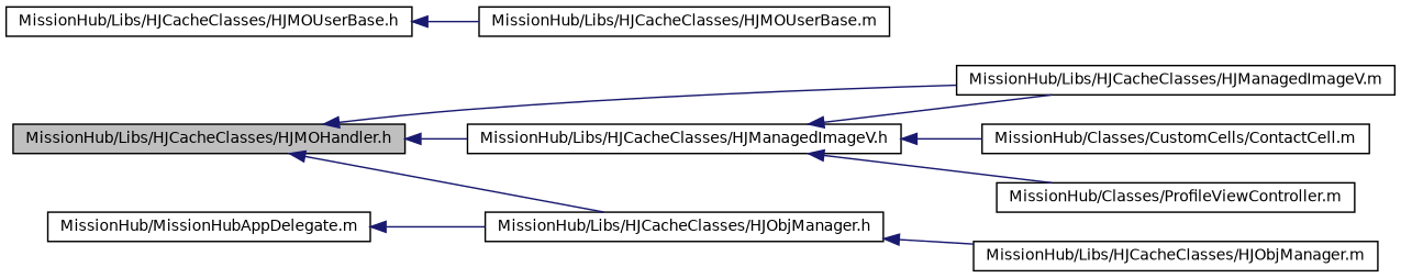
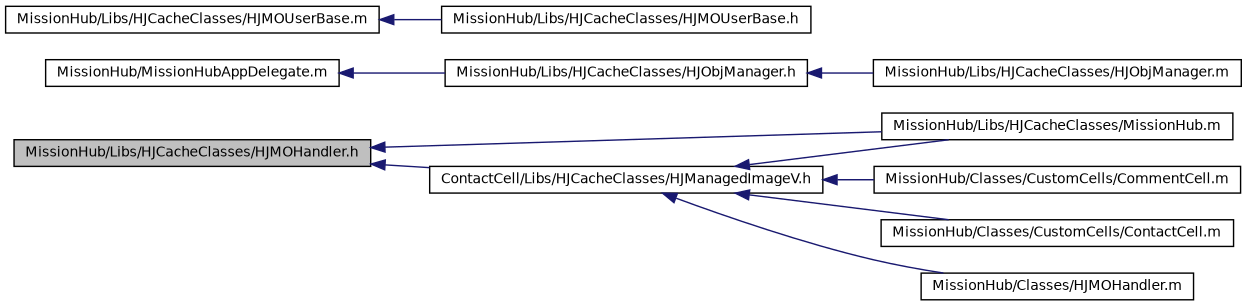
  digraph {
    rankdir=LR
    node [color=black fillcolor=white fontname=Helvetica fontsize=10 shape=record style=filled]
    edge [color=midnightblue dir=back fontname=Helvetica fontsize=10 labelfontname=Helvetica labelfontsize=10 style=solid]
    n1 [fillcolor=grey75 fontcolor=black height=0.2 label="MissionHub/Libs/HJCacheClasses/HJMOHandler.h" width=0.4]
-   n2 [height=0.2 label="MissionHub/Libs/HJCacheClasses/HJManagedImageV.h" width=0.4]
+   n2 [height=0.2 label="ContactCell/Libs/HJCacheClasses/HJManagedImageV.h" width=0.4]
    n3 [height=0.2 label="MissionHub/Libs/HJCacheClasses/HJObjManager.h" width=0.4]
-   n4 [height=0.2 label="MissionHub/Libs/HJCacheClasses/HJManagedImageV.m" width=0.4]
+   n4 [height=0.2 label="MissionHub/Libs/HJCacheClasses/MissionHub.m" width=0.4]
+   n5 [height=0.2 label="MissionHub/Classes/CustomCells/CommentCell.m" width=0.4]
    n6 [height=0.2 label="MissionHub/Classes/CustomCells/ContactCell.m" width=0.4]
-   n7 [height=0.2 label="MissionHub/Classes/ProfileViewController.m" width=0.4]
+   n7 [height=0.2 label="MissionHub/Classes/HJMOHandler.m" width=0.4]
    n8 [height=0.2 label="MissionHub/Libs/HJCacheClasses/HJMOUserBase.h" width=0.4]
    n9 [height=0.2 label="MissionHub/Libs/HJCacheClasses/HJMOUserBase.m" width=0.4]
    n10 [height=0.2 label="MissionHub/Libs/HJCacheClasses/HJObjManager.m" width=0.4]
    n11 [height=0.2 label="MissionHub/MissionHubAppDelegate.m" width=0.4]
    n1 -> n2
-   n1 -> n3
    n1 -> n4
    n2 -> n4
+   n2 -> n5
    n2 -> n6
    n2 -> n7
    n3 -> n10
-   n8 -> n9
+   n9 -> n8
    n11 -> n3
  }
